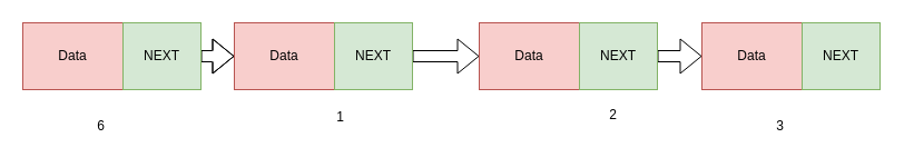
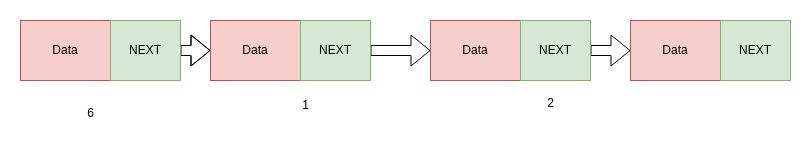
  <mxCell id="0" />
  <mxCell id="1" parent="0" />
  <mxCell id="2" value="Data" style="rounded=0;whiteSpace=wrap;html=1;fillColor=#f8cecc;strokeColor=#b85450;" vertex="1" parent="1"><mxGeometry x="20" y="20" width="90" height="60" as="geometry" /></mxCell>
  <mxCell id="3" value="" style="edgeStyle=orthogonalEdgeStyle;shape=flexArrow;rounded=0;orthogonalLoop=1;jettySize=auto;html=1;" edge="1" parent="1" source="4" target="5"><mxGeometry relative="1" as="geometry" /></mxCell>
  <mxCell id="4" value="NEXT" style="rounded=0;whiteSpace=wrap;html=1;fillColor=#d5e8d4;strokeColor=#82b366;" vertex="1" parent="1"><mxGeometry x="110" y="20" width="70" height="60" as="geometry" /></mxCell>
  <mxCell id="5" value="Data" style="rounded=0;whiteSpace=wrap;html=1;fillColor=#f8cecc;strokeColor=#b85450;" vertex="1" parent="1"><mxGeometry x="210" y="20" width="90" height="60" as="geometry" /></mxCell>
  <mxCell id="6" value="" style="edgeStyle=orthogonalEdgeStyle;shape=flexArrow;rounded=0;orthogonalLoop=1;jettySize=auto;html=1;" edge="1" parent="1" source="7" target="8"><mxGeometry relative="1" as="geometry" /></mxCell>
  <mxCell id="7" value="NEXT" style="rounded=0;whiteSpace=wrap;html=1;fillColor=#d5e8d4;strokeColor=#82b366;" vertex="1" parent="1"><mxGeometry x="300" y="20" width="70" height="60" as="geometry" /></mxCell>
  <mxCell id="8" value="Data" style="rounded=0;whiteSpace=wrap;html=1;fillColor=#f8cecc;strokeColor=#b85450;" vertex="1" parent="1"><mxGeometry x="430" y="20" width="90" height="60" as="geometry" /></mxCell>
  <mxCell id="9" value="" style="edgeStyle=orthogonalEdgeStyle;shape=flexArrow;rounded=0;orthogonalLoop=1;jettySize=auto;html=1;" edge="1" parent="1" source="10" target="11"><mxGeometry relative="1" as="geometry" /></mxCell>
  <mxCell id="10" value="NEXT" style="rounded=0;whiteSpace=wrap;html=1;fillColor=#d5e8d4;strokeColor=#82b366;" vertex="1" parent="1"><mxGeometry x="520" y="20" width="70" height="60" as="geometry" /></mxCell>
  <mxCell id="11" value="Data" style="rounded=0;whiteSpace=wrap;html=1;fillColor=#f8cecc;strokeColor=#b85450;" vertex="1" parent="1"><mxGeometry x="630" y="20" width="90" height="60" as="geometry" /></mxCell>
  <mxCell id="12" value="NEXT" style="rounded=0;whiteSpace=wrap;html=1;fillColor=#d5e8d4;strokeColor=#82b366;" vertex="1" parent="1"><mxGeometry x="720" y="20" width="70" height="60" as="geometry" /></mxCell>
  <mxCell id="13" value="6" style="text;html=1;align=center;verticalAlign=middle;resizable=0;points=[];autosize=1;strokeColor=none;fillColor=none;" vertex="1" parent="1"><mxGeometry x="75" y="98" width="30" height="30" as="geometry" /></mxCell>
  <mxCell id="14" value="1" style="text;html=1;align=center;verticalAlign=middle;resizable=0;points=[];autosize=1;strokeColor=none;fillColor=none;" vertex="1" parent="1"><mxGeometry x="290" y="90" width="30" height="30" as="geometry" /></mxCell>
  <mxCell id="15" value="2" style="text;html=1;align=center;verticalAlign=middle;resizable=0;points=[];autosize=1;strokeColor=none;fillColor=none;" vertex="1" parent="1"><mxGeometry x="535" y="88" width="30" height="30" as="geometry" /></mxCell>
- <mxCell id="16" value="3" style="text;html=1;align=center;verticalAlign=middle;resizable=0;points=[];autosize=1;strokeColor=none;fillColor=none;" vertex="1" parent="1"><mxGeometry x="685" y="98" width="30" height="30" as="geometry" /></mxCell>
